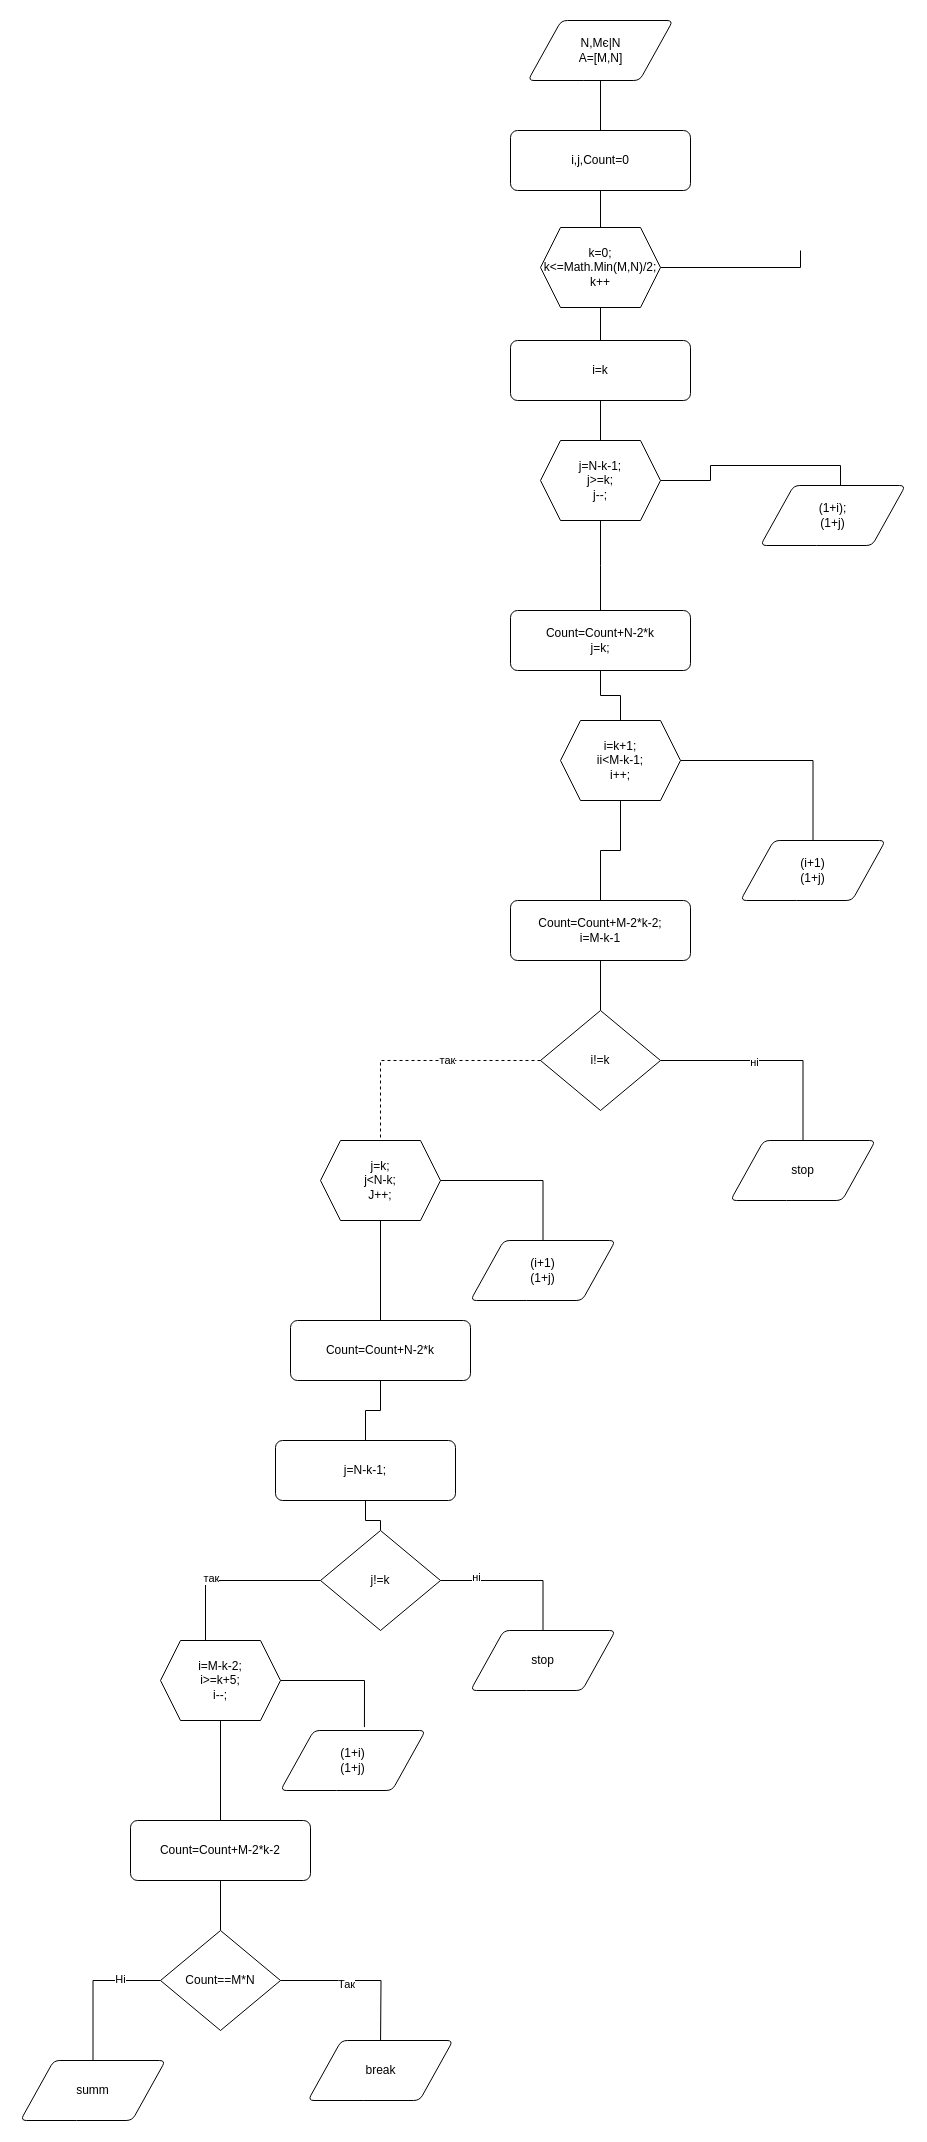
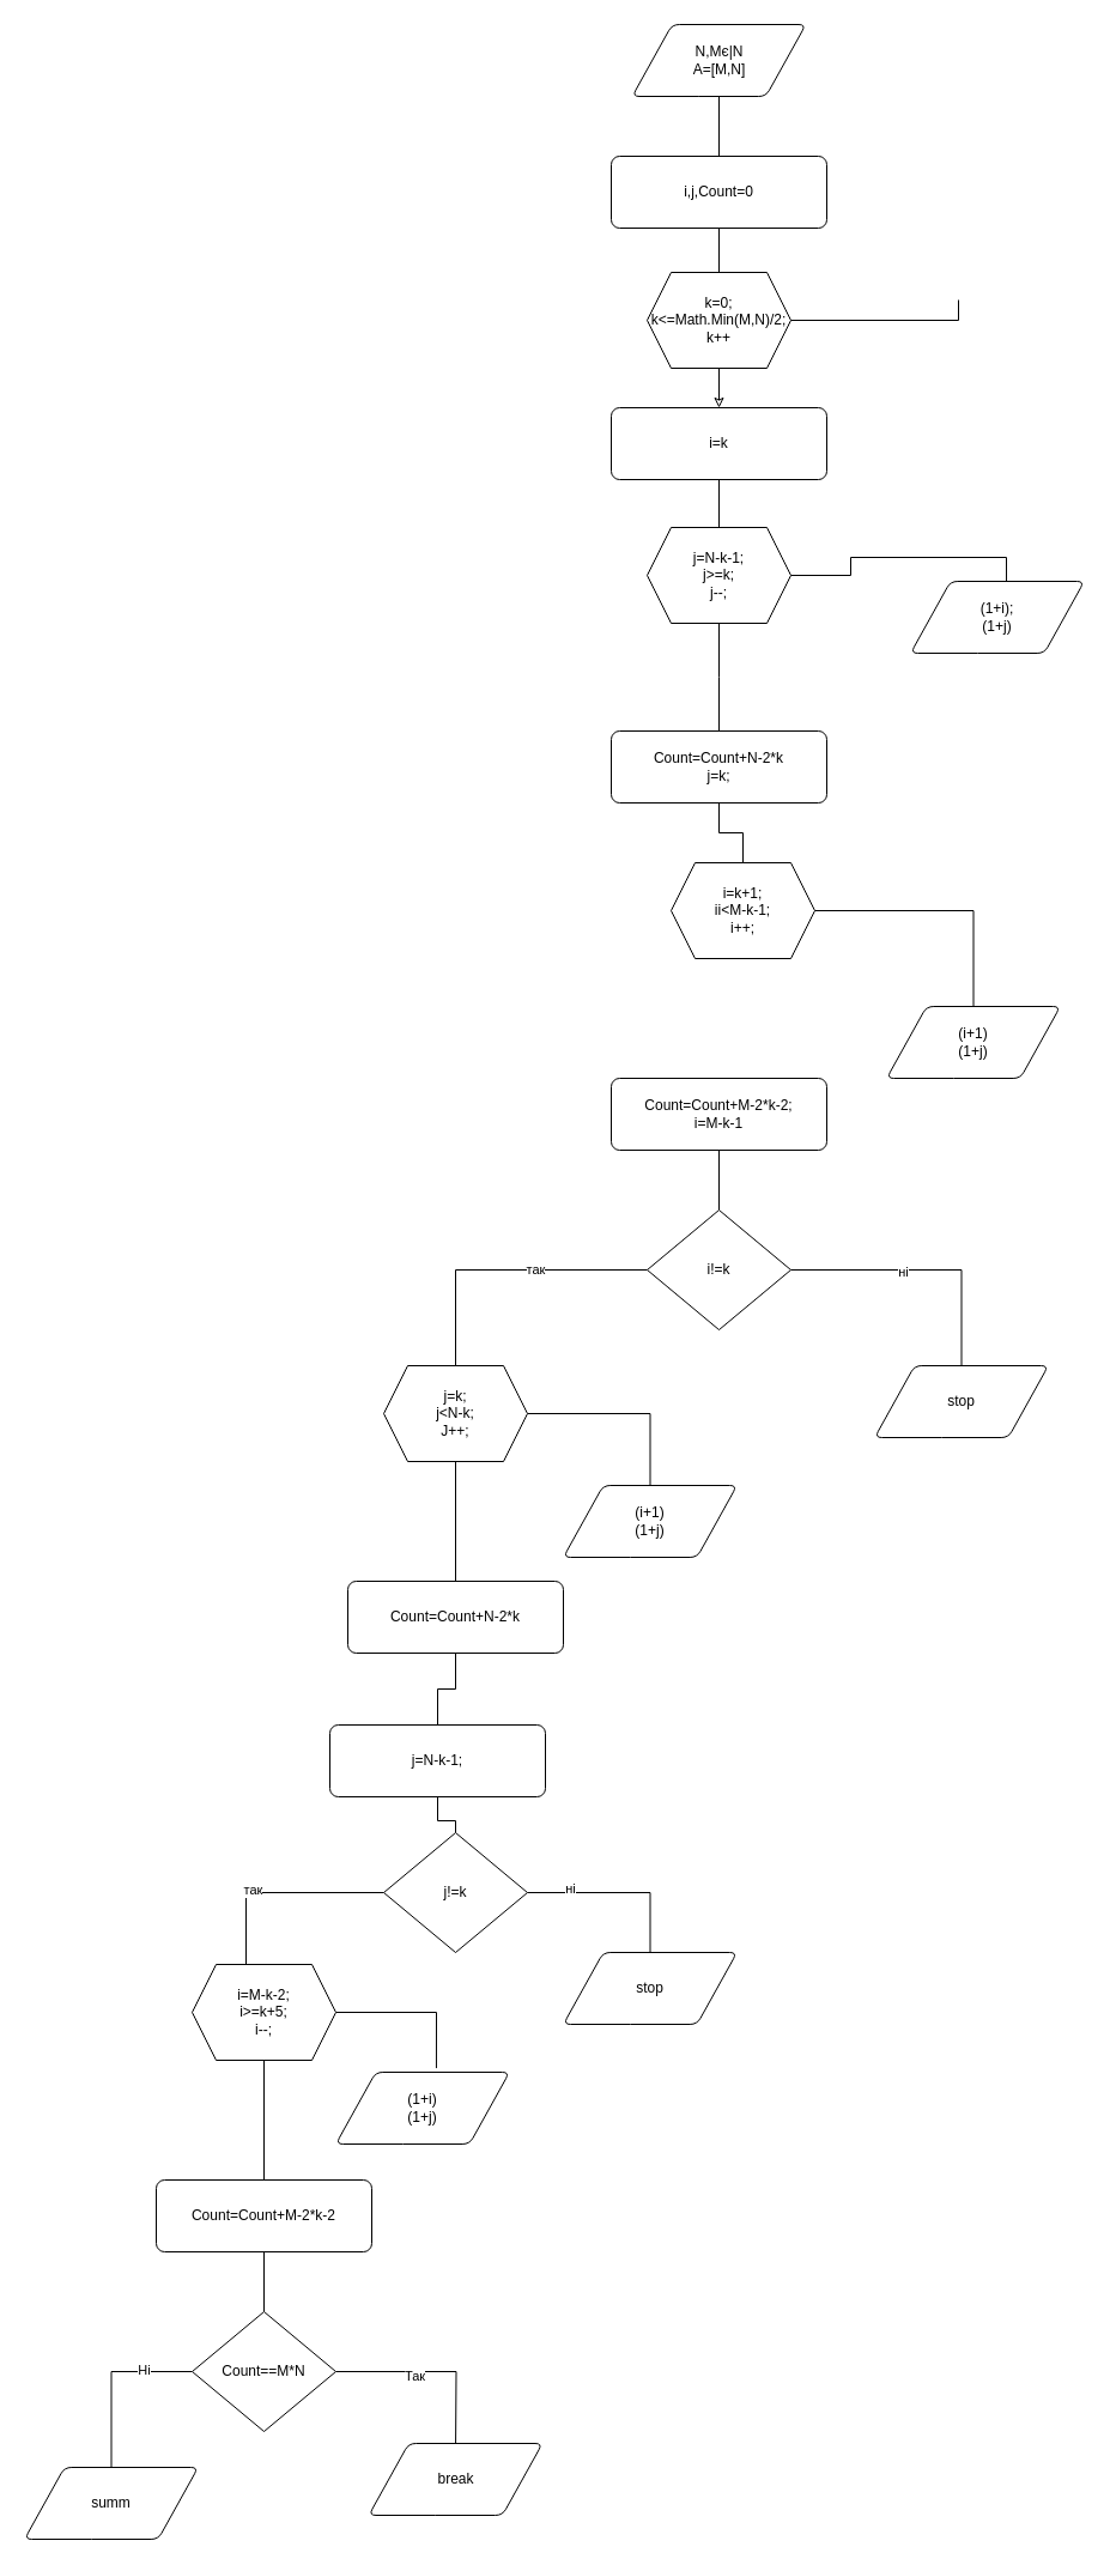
  <mxCell id="0" />
  <mxCell id="1" parent="0" />
  <mxCell id="2" style="edgeStyle=orthogonalEdgeStyle;rounded=0;orthogonalLoop=1;jettySize=auto;html=1;entryX=0.5;entryY=0;entryDx=0;entryDy=0;endArrow=none;endFill=0;" parent="1" source="3" target="20" edge="1"><mxGeometry relative="1" as="geometry" /></mxCell>
  <mxCell id="3" value="N,Mє|N&lt;br&gt;A=[M,N]" style="shape=parallelogram;html=1;strokeWidth=1;perimeter=parallelogramPerimeter;whiteSpace=wrap;rounded=1;arcSize=12;size=0.23;" parent="1" vertex="1"><mxGeometry x="527.5" y="20" width="145" height="60" as="geometry" /></mxCell>
  <mxCell id="4" style="edgeStyle=orthogonalEdgeStyle;rounded=0;orthogonalLoop=1;jettySize=auto;html=1;endArrow=none;endFill=0;" parent="1" source="6" edge="1"><mxGeometry relative="1" as="geometry"><mxPoint x="800" y="250" as="targetPoint" /><Array as="points"><mxPoint x="800" y="267" /></Array></mxGeometry></mxCell>
- <mxCell id="5" style="edgeStyle=orthogonalEdgeStyle;rounded=0;orthogonalLoop=1;jettySize=auto;html=1;endArrow=none;endFill=0;" parent="1" source="6" target="11" edge="1"><mxGeometry relative="1" as="geometry" /></mxCell>
+ <mxCell id="5" style="edgeStyle=orthogonalEdgeStyle;rounded=0;orthogonalLoop=1;jettySize=auto;html=1;endArrow=classic;endFill=0;" parent="1" source="6" target="11" edge="1"><mxGeometry relative="1" as="geometry" /></mxCell>
  <mxCell id="6" value="k=0;&lt;br&gt;k&amp;lt;=Math.Min(M,N)/2;&lt;br&gt;k++" style="shape=hexagon;perimeter=hexagonPerimeter2;whiteSpace=wrap;html=1;fixedSize=1;hachureGap=4;pointerEvents=0;" parent="1" vertex="1"><mxGeometry x="540" y="227" width="120" height="80" as="geometry" /></mxCell>
  <mxCell id="7" style="edgeStyle=orthogonalEdgeStyle;rounded=0;orthogonalLoop=1;jettySize=auto;html=1;endArrow=none;endFill=0;entryX=0.552;entryY=0;entryDx=0;entryDy=0;entryPerimeter=0;" parent="1" source="9" target="12" edge="1"><mxGeometry relative="1" as="geometry"><mxPoint x="840" y="480" as="targetPoint" /></mxGeometry></mxCell>
  <mxCell id="8" style="edgeStyle=orthogonalEdgeStyle;rounded=0;orthogonalLoop=1;jettySize=auto;html=1;endArrow=none;endFill=0;" parent="1" source="9" edge="1"><mxGeometry relative="1" as="geometry"><mxPoint x="600" y="610" as="targetPoint" /></mxGeometry></mxCell>
  <mxCell id="9" value="j=N-k-1;&lt;br&gt;j&amp;gt;=k;&lt;br&gt;j--;" style="shape=hexagon;perimeter=hexagonPerimeter2;whiteSpace=wrap;html=1;fixedSize=1;hachureGap=4;pointerEvents=0;" parent="1" vertex="1"><mxGeometry x="540" y="440" width="120" height="80" as="geometry" /></mxCell>
  <mxCell id="10" style="edgeStyle=orthogonalEdgeStyle;rounded=0;orthogonalLoop=1;jettySize=auto;html=1;entryX=0.5;entryY=0;entryDx=0;entryDy=0;endArrow=none;endFill=0;" parent="1" source="11" target="9" edge="1"><mxGeometry relative="1" as="geometry" /></mxCell>
  <mxCell id="11" value="i=k" style="rounded=1;whiteSpace=wrap;html=1;absoluteArcSize=1;arcSize=14;strokeWidth=1;" parent="1" vertex="1"><mxGeometry x="510" y="340" width="180" height="60" as="geometry" /></mxCell>
  <mxCell id="12" value="(1+i);&lt;br&gt;(1+j)" style="shape=parallelogram;html=1;strokeWidth=1;perimeter=parallelogramPerimeter;whiteSpace=wrap;rounded=1;arcSize=12;size=0.23;" parent="1" vertex="1"><mxGeometry x="760" y="485" width="145" height="60" as="geometry" /></mxCell>
  <mxCell id="13" style="edgeStyle=orthogonalEdgeStyle;rounded=0;orthogonalLoop=1;jettySize=auto;html=1;entryX=0.5;entryY=0;entryDx=0;entryDy=0;endArrow=none;endFill=0;" parent="1" source="14" target="17" edge="1"><mxGeometry relative="1" as="geometry" /></mxCell>
  <mxCell id="14" value="Count=Count+N-2*k&lt;br&gt;j=k;" style="rounded=1;whiteSpace=wrap;html=1;absoluteArcSize=1;arcSize=14;strokeWidth=1;" parent="1" vertex="1"><mxGeometry x="510" y="610" width="180" height="60" as="geometry" /></mxCell>
  <mxCell id="15" style="edgeStyle=orthogonalEdgeStyle;rounded=0;orthogonalLoop=1;jettySize=auto;html=1;endArrow=none;endFill=0;" parent="1" source="17" target="18" edge="1"><mxGeometry relative="1" as="geometry"><mxPoint x="790" y="790" as="targetPoint" /></mxGeometry></mxCell>
- <mxCell id="16" style="edgeStyle=orthogonalEdgeStyle;rounded=0;orthogonalLoop=1;jettySize=auto;html=1;entryX=0.5;entryY=0;entryDx=0;entryDy=0;endArrow=none;endFill=0;" parent="1" source="17" target="22" edge="1"><mxGeometry relative="1" as="geometry" /></mxCell>
  <mxCell id="17" value="i=k+1;&lt;br&gt;ii&amp;lt;M-k-1;&lt;br&gt;i++;" style="shape=hexagon;perimeter=hexagonPerimeter2;whiteSpace=wrap;html=1;fixedSize=1;hachureGap=4;pointerEvents=0;" parent="1" vertex="1"><mxGeometry x="560" y="720" width="120" height="80" as="geometry" /></mxCell>
  <mxCell id="18" value="(i+1)&lt;br&gt;(1+j)" style="shape=parallelogram;html=1;strokeWidth=1;perimeter=parallelogramPerimeter;whiteSpace=wrap;rounded=1;arcSize=12;size=0.23;" parent="1" vertex="1"><mxGeometry x="740" y="840" width="145" height="60" as="geometry" /></mxCell>
  <mxCell id="19" style="edgeStyle=orthogonalEdgeStyle;rounded=0;orthogonalLoop=1;jettySize=auto;html=1;exitX=0.5;exitY=1;exitDx=0;exitDy=0;entryX=0.5;entryY=0;entryDx=0;entryDy=0;endArrow=none;endFill=0;" parent="1" source="20" target="6" edge="1"><mxGeometry relative="1" as="geometry" /></mxCell>
  <mxCell id="20" value="i,j,Count=0" style="rounded=1;whiteSpace=wrap;html=1;absoluteArcSize=1;arcSize=14;strokeWidth=1;" parent="1" vertex="1"><mxGeometry x="510" y="130" width="180" height="60" as="geometry" /></mxCell>
  <mxCell id="21" style="edgeStyle=orthogonalEdgeStyle;rounded=0;orthogonalLoop=1;jettySize=auto;html=1;entryX=0.5;entryY=0;entryDx=0;entryDy=0;entryPerimeter=0;endArrow=none;endFill=0;" parent="1" source="22" target="27" edge="1"><mxGeometry relative="1" as="geometry" /></mxCell>
  <mxCell id="22" value="Count=Count+M-2*k-2;&lt;br&gt;i=M-k-1" style="rounded=1;whiteSpace=wrap;html=1;absoluteArcSize=1;arcSize=14;strokeWidth=1;" parent="1" vertex="1"><mxGeometry x="510" y="900" width="180" height="60" as="geometry" /></mxCell>
  <mxCell id="23" style="edgeStyle=orthogonalEdgeStyle;rounded=0;orthogonalLoop=1;jettySize=auto;html=1;endArrow=none;endFill=0;entryX=0.5;entryY=0;entryDx=0;entryDy=0;" parent="1" source="27" target="28" edge="1"><mxGeometry relative="1" as="geometry"><mxPoint x="800" y="1060" as="targetPoint" /></mxGeometry></mxCell>
  <mxCell id="24" value="ні" style="edgeLabel;html=1;align=center;verticalAlign=middle;resizable=0;points=[];" parent="23" vertex="1" connectable="0"><mxGeometry x="-0.166" y="-1" relative="1" as="geometry"><mxPoint as="offset" /></mxGeometry></mxCell>
- <mxCell id="25" style="edgeStyle=orthogonalEdgeStyle;rounded=0;orthogonalLoop=1;jettySize=auto;html=1;exitX=0;exitY=0.5;exitDx=0;exitDy=0;exitPerimeter=0;endArrow=none;endFill=0;dashed=1;" parent="1" source="27" target="31" edge="1"><mxGeometry relative="1" as="geometry"><mxPoint x="370" y="1060" as="targetPoint" /></mxGeometry></mxCell>
+ <mxCell id="25" style="edgeStyle=orthogonalEdgeStyle;rounded=0;orthogonalLoop=1;jettySize=auto;html=1;exitX=0;exitY=0.5;exitDx=0;exitDy=0;exitPerimeter=0;endArrow=none;endFill=0;" parent="1" source="27" target="31" edge="1"><mxGeometry relative="1" as="geometry"><mxPoint x="370" y="1060" as="targetPoint" /></mxGeometry></mxCell>
  <mxCell id="26" value="так" style="edgeLabel;html=1;align=center;verticalAlign=middle;resizable=0;points=[];" parent="25" vertex="1" connectable="0"><mxGeometry x="-0.216" y="-1" relative="1" as="geometry"><mxPoint as="offset" /></mxGeometry></mxCell>
  <mxCell id="27" value="i!=k" style="strokeWidth=1;html=1;shape=mxgraph.flowchart.decision;whiteSpace=wrap;rounded=1;" parent="1" vertex="1"><mxGeometry x="540" y="1010" width="120" height="100" as="geometry" /></mxCell>
  <mxCell id="28" value="stop" style="shape=parallelogram;html=1;strokeWidth=1;perimeter=parallelogramPerimeter;whiteSpace=wrap;rounded=1;arcSize=12;size=0.23;" parent="1" vertex="1"><mxGeometry x="730" y="1140" width="145" height="60" as="geometry" /></mxCell>
  <mxCell id="29" style="edgeStyle=orthogonalEdgeStyle;rounded=0;orthogonalLoop=1;jettySize=auto;html=1;endArrow=none;endFill=0;" parent="1" source="31" target="32" edge="1"><mxGeometry relative="1" as="geometry"><mxPoint x="560" y="1180" as="targetPoint" /></mxGeometry></mxCell>
  <mxCell id="30" style="edgeStyle=orthogonalEdgeStyle;rounded=0;orthogonalLoop=1;jettySize=auto;html=1;endArrow=none;endFill=0;" parent="1" source="31" target="34" edge="1"><mxGeometry relative="1" as="geometry"><mxPoint x="380" y="1290" as="targetPoint" /></mxGeometry></mxCell>
  <mxCell id="31" value="j=k;&lt;br&gt;j&amp;lt;N-k;&lt;br&gt;J++;" style="shape=hexagon;perimeter=hexagonPerimeter2;whiteSpace=wrap;html=1;fixedSize=1;hachureGap=4;pointerEvents=0;" parent="1" vertex="1"><mxGeometry x="320" y="1140" width="120" height="80" as="geometry" /></mxCell>
  <mxCell id="32" value="(i+1)&lt;br&gt;(1+j)" style="shape=parallelogram;html=1;strokeWidth=1;perimeter=parallelogramPerimeter;whiteSpace=wrap;rounded=1;arcSize=12;size=0.23;" parent="1" vertex="1"><mxGeometry x="470" y="1240" width="145" height="60" as="geometry" /></mxCell>
  <mxCell id="33" style="edgeStyle=orthogonalEdgeStyle;rounded=0;orthogonalLoop=1;jettySize=auto;html=1;endArrow=none;endFill=0;" parent="1" source="34" target="36" edge="1"><mxGeometry relative="1" as="geometry"><mxPoint x="380" y="1460" as="targetPoint" /></mxGeometry></mxCell>
  <mxCell id="34" value="Count=Count+N-2*k" style="rounded=1;whiteSpace=wrap;html=1;absoluteArcSize=1;arcSize=14;strokeWidth=1;" parent="1" vertex="1"><mxGeometry x="290" y="1320" width="180" height="60" as="geometry" /></mxCell>
  <mxCell id="35" style="edgeStyle=orthogonalEdgeStyle;rounded=0;orthogonalLoop=1;jettySize=auto;html=1;entryX=0.5;entryY=0;entryDx=0;entryDy=0;entryPerimeter=0;endArrow=none;endFill=0;" parent="1" source="36" target="41" edge="1"><mxGeometry relative="1" as="geometry" /></mxCell>
  <mxCell id="36" value="j=N-k-1;" style="rounded=1;whiteSpace=wrap;html=1;absoluteArcSize=1;arcSize=14;strokeWidth=1;" parent="1" vertex="1"><mxGeometry x="275" y="1440" width="180" height="60" as="geometry" /></mxCell>
  <mxCell id="37" style="edgeStyle=orthogonalEdgeStyle;rounded=0;orthogonalLoop=1;jettySize=auto;html=1;exitX=1;exitY=0.5;exitDx=0;exitDy=0;exitPerimeter=0;entryX=0.5;entryY=0;entryDx=0;entryDy=0;endArrow=none;endFill=0;" parent="1" source="41" target="42" edge="1"><mxGeometry relative="1" as="geometry" /></mxCell>
  <mxCell id="38" value="ні" style="edgeLabel;html=1;align=center;verticalAlign=middle;resizable=0;points=[];" parent="37" vertex="1" connectable="0"><mxGeometry x="-0.536" y="4" relative="1" as="geometry"><mxPoint as="offset" /></mxGeometry></mxCell>
  <mxCell id="39" style="edgeStyle=orthogonalEdgeStyle;rounded=0;orthogonalLoop=1;jettySize=auto;html=1;endArrow=none;endFill=0;entryX=0.375;entryY=0;entryDx=0;entryDy=0;" parent="1" source="41" target="45" edge="1"><mxGeometry relative="1" as="geometry"><mxPoint x="230" y="1580" as="targetPoint" /></mxGeometry></mxCell>
  <mxCell id="40" value="так" style="edgeLabel;html=1;align=center;verticalAlign=middle;resizable=0;points=[];" parent="39" vertex="1" connectable="0"><mxGeometry x="0.258" y="-3" relative="1" as="geometry"><mxPoint as="offset" /></mxGeometry></mxCell>
  <mxCell id="41" value="j!=k" style="strokeWidth=1;html=1;shape=mxgraph.flowchart.decision;whiteSpace=wrap;rounded=1;" parent="1" vertex="1"><mxGeometry x="320" y="1530" width="120" height="100" as="geometry" /></mxCell>
  <mxCell id="42" value="stop" style="shape=parallelogram;html=1;strokeWidth=1;perimeter=parallelogramPerimeter;whiteSpace=wrap;rounded=1;arcSize=12;size=0.23;" parent="1" vertex="1"><mxGeometry x="470" y="1630" width="145" height="60" as="geometry" /></mxCell>
  <mxCell id="43" style="edgeStyle=orthogonalEdgeStyle;rounded=0;orthogonalLoop=1;jettySize=auto;html=1;exitX=1;exitY=0.5;exitDx=0;exitDy=0;endArrow=none;endFill=0;entryX=0.579;entryY=-0.057;entryDx=0;entryDy=0;entryPerimeter=0;" parent="1" source="45" target="46" edge="1"><mxGeometry relative="1" as="geometry"><mxPoint x="360" y="1680" as="targetPoint" /></mxGeometry></mxCell>
  <mxCell id="44" style="edgeStyle=orthogonalEdgeStyle;rounded=0;orthogonalLoop=1;jettySize=auto;html=1;exitX=0.5;exitY=1;exitDx=0;exitDy=0;endArrow=none;endFill=0;" parent="1" source="45" target="48" edge="1"><mxGeometry relative="1" as="geometry"><mxPoint x="220" y="1830" as="targetPoint" /></mxGeometry></mxCell>
  <mxCell id="45" value="i=M-k-2;&lt;br&gt;i&amp;gt;=k+5;&lt;br&gt;i--;" style="shape=hexagon;perimeter=hexagonPerimeter2;whiteSpace=wrap;html=1;fixedSize=1;hachureGap=4;pointerEvents=0;" parent="1" vertex="1"><mxGeometry x="160" y="1640" width="120" height="80" as="geometry" /></mxCell>
  <mxCell id="46" value="(1+i)&lt;br&gt;(1+j)" style="shape=parallelogram;html=1;strokeWidth=1;perimeter=parallelogramPerimeter;whiteSpace=wrap;rounded=1;arcSize=12;size=0.23;" parent="1" vertex="1"><mxGeometry x="280" y="1730" width="145" height="60" as="geometry" /></mxCell>
  <mxCell id="47" style="edgeStyle=orthogonalEdgeStyle;rounded=0;orthogonalLoop=1;jettySize=auto;html=1;entryX=0.5;entryY=0;entryDx=0;entryDy=0;entryPerimeter=0;endArrow=none;endFill=0;" parent="1" source="48" target="53" edge="1"><mxGeometry relative="1" as="geometry" /></mxCell>
  <mxCell id="48" value="Count=Count+M-2*k-2" style="rounded=1;whiteSpace=wrap;html=1;absoluteArcSize=1;arcSize=14;strokeWidth=1;" parent="1" vertex="1"><mxGeometry x="130" y="1820" width="180" height="60" as="geometry" /></mxCell>
  <mxCell id="49" style="edgeStyle=orthogonalEdgeStyle;rounded=0;orthogonalLoop=1;jettySize=auto;html=1;exitX=1;exitY=0.5;exitDx=0;exitDy=0;exitPerimeter=0;endArrow=none;endFill=0;" parent="1" source="53" edge="1"><mxGeometry relative="1" as="geometry"><mxPoint x="380" y="2050" as="targetPoint" /></mxGeometry></mxCell>
  <mxCell id="50" value="Так" style="edgeLabel;html=1;align=center;verticalAlign=middle;resizable=0;points=[];" parent="49" vertex="1" connectable="0"><mxGeometry x="-0.242" y="-3" relative="1" as="geometry"><mxPoint as="offset" /></mxGeometry></mxCell>
  <mxCell id="51" style="edgeStyle=orthogonalEdgeStyle;rounded=0;orthogonalLoop=1;jettySize=auto;html=1;exitX=0;exitY=0.5;exitDx=0;exitDy=0;exitPerimeter=0;endArrow=none;endFill=0;" parent="1" source="53" target="55" edge="1"><mxGeometry relative="1" as="geometry"><mxPoint x="60" y="2030" as="targetPoint" /></mxGeometry></mxCell>
  <mxCell id="52" value="Ні" style="edgeLabel;html=1;align=center;verticalAlign=middle;resizable=0;points=[];" parent="51" vertex="1" connectable="0"><mxGeometry x="-0.445" y="-2" relative="1" as="geometry"><mxPoint as="offset" /></mxGeometry></mxCell>
  <mxCell id="53" value="Count==M*N" style="strokeWidth=1;html=1;shape=mxgraph.flowchart.decision;whiteSpace=wrap;rounded=1;" parent="1" vertex="1"><mxGeometry x="160" y="1930" width="120" height="100" as="geometry" /></mxCell>
  <mxCell id="54" value="break" style="shape=parallelogram;html=1;strokeWidth=1;perimeter=parallelogramPerimeter;whiteSpace=wrap;rounded=1;arcSize=12;size=0.23;" parent="1" vertex="1"><mxGeometry x="307.5" y="2040" width="145" height="60" as="geometry" /></mxCell>
  <mxCell id="55" value="summ" style="shape=parallelogram;html=1;strokeWidth=1;perimeter=parallelogramPerimeter;whiteSpace=wrap;rounded=1;arcSize=12;size=0.23;" parent="1" vertex="1"><mxGeometry x="20" y="2060" width="145" height="60" as="geometry" /></mxCell>
